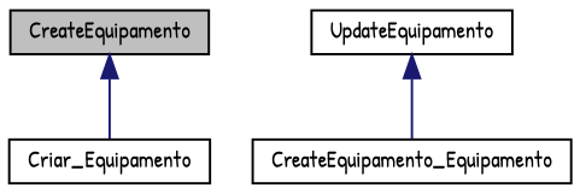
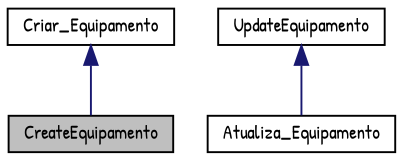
  digraph {
    fontname="Patrick Hand"
    rankdir=TB
    node [color=black fillcolor=white fontname="Patrick Hand" fontsize=10 shape=record style=filled]
    edge [color=midnightblue dir=back fontname="Patrick Hand" fontsize=10 labelfontname=Helvetica labelfontsize=10 style=solid]
    n1 [fillcolor=grey75 fontcolor=black height=0.2 label=CreateEquipamento width=0.4]
    n2 [height=0.2 label=Criar_Equipamento width=0.4]
    n3 [height=0.2 label=UpdateEquipamento width=0.4]
-   n4 [height=0.2 label=CreateEquipamento_Equipamento width=0.4]
-   n1 -> n2
+   n4 [height=0.2 label=Atualiza_Equipamento width=0.4]
+   n2 -> n1
    n3 -> n4
  }
